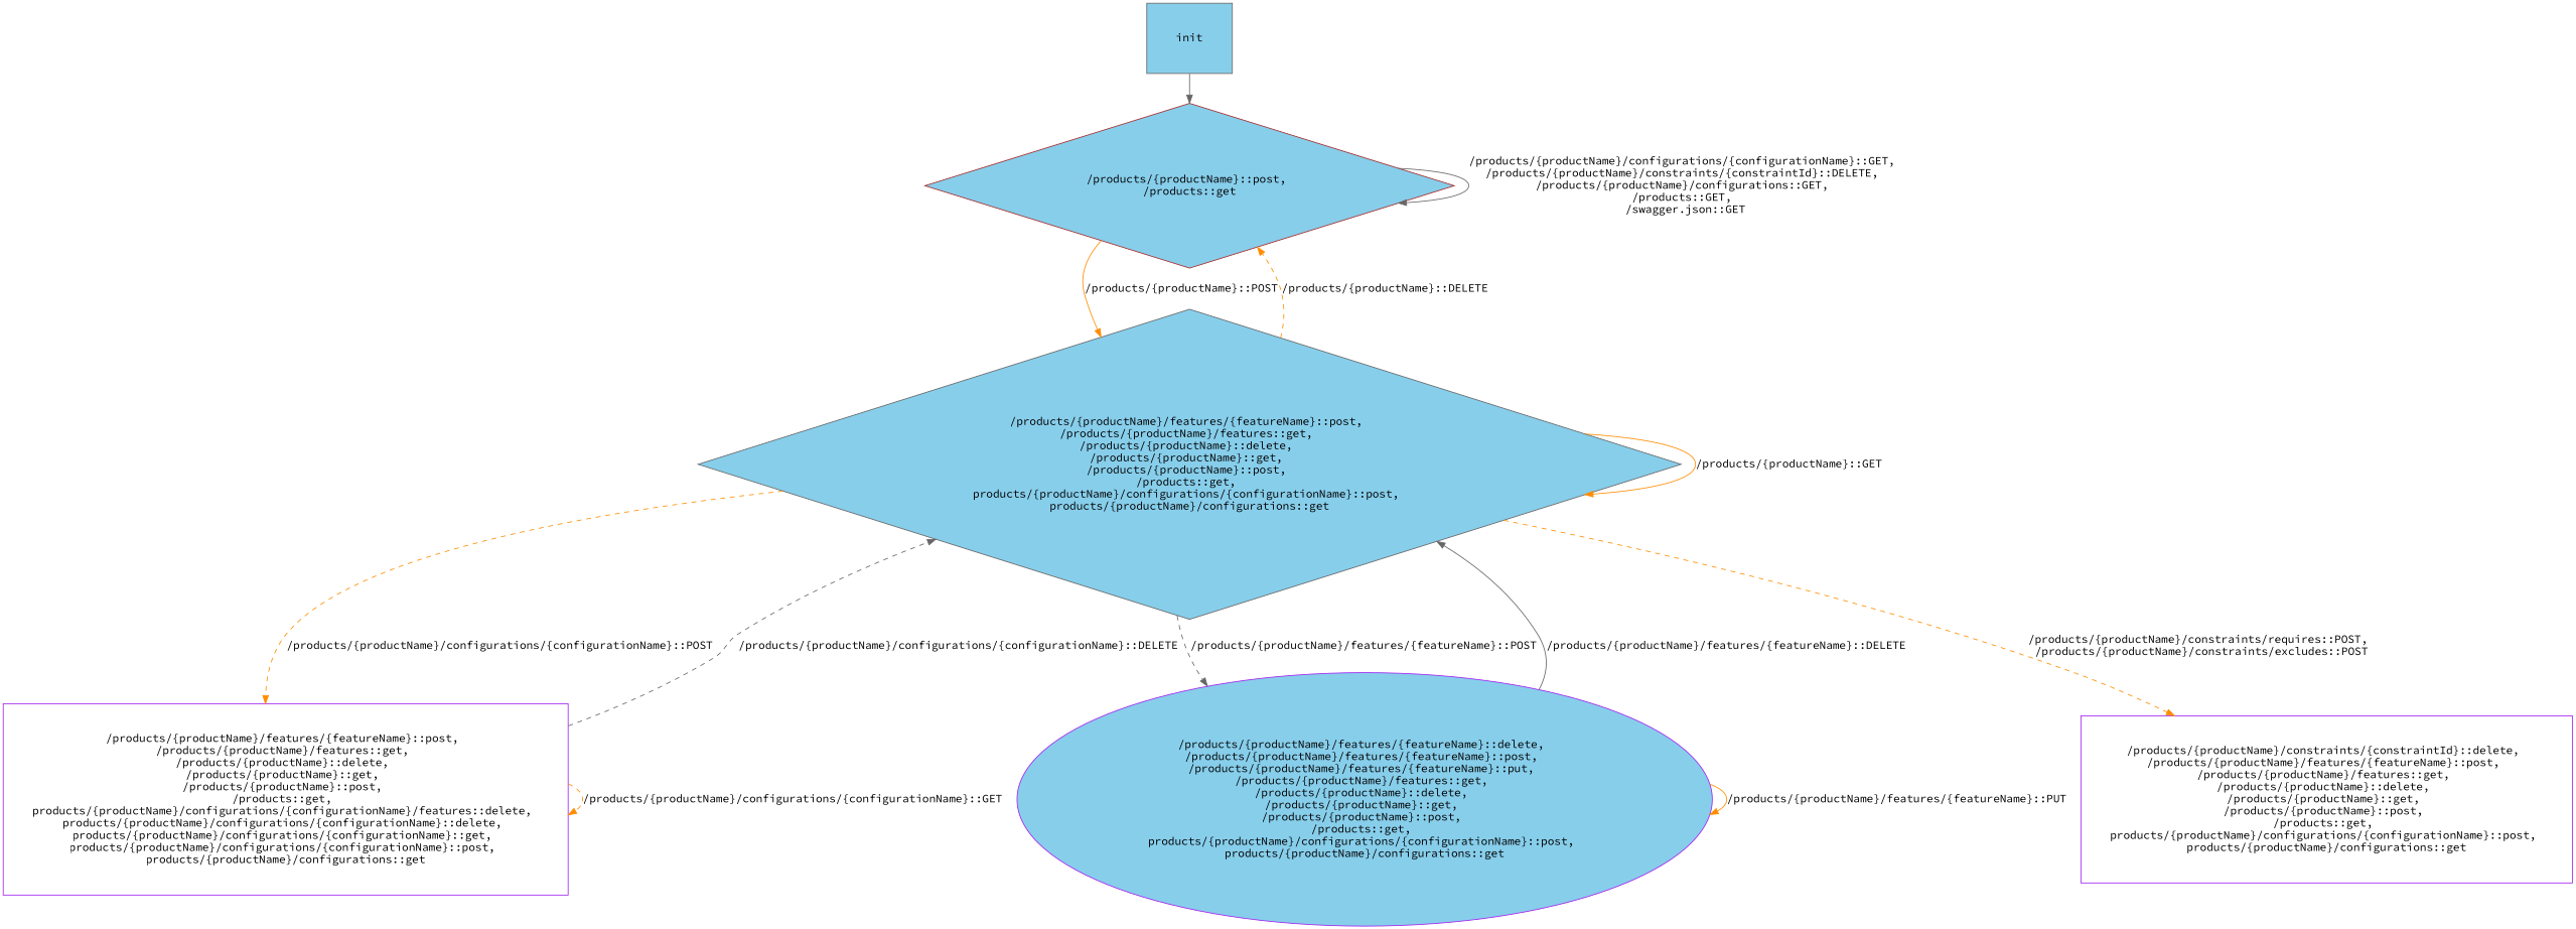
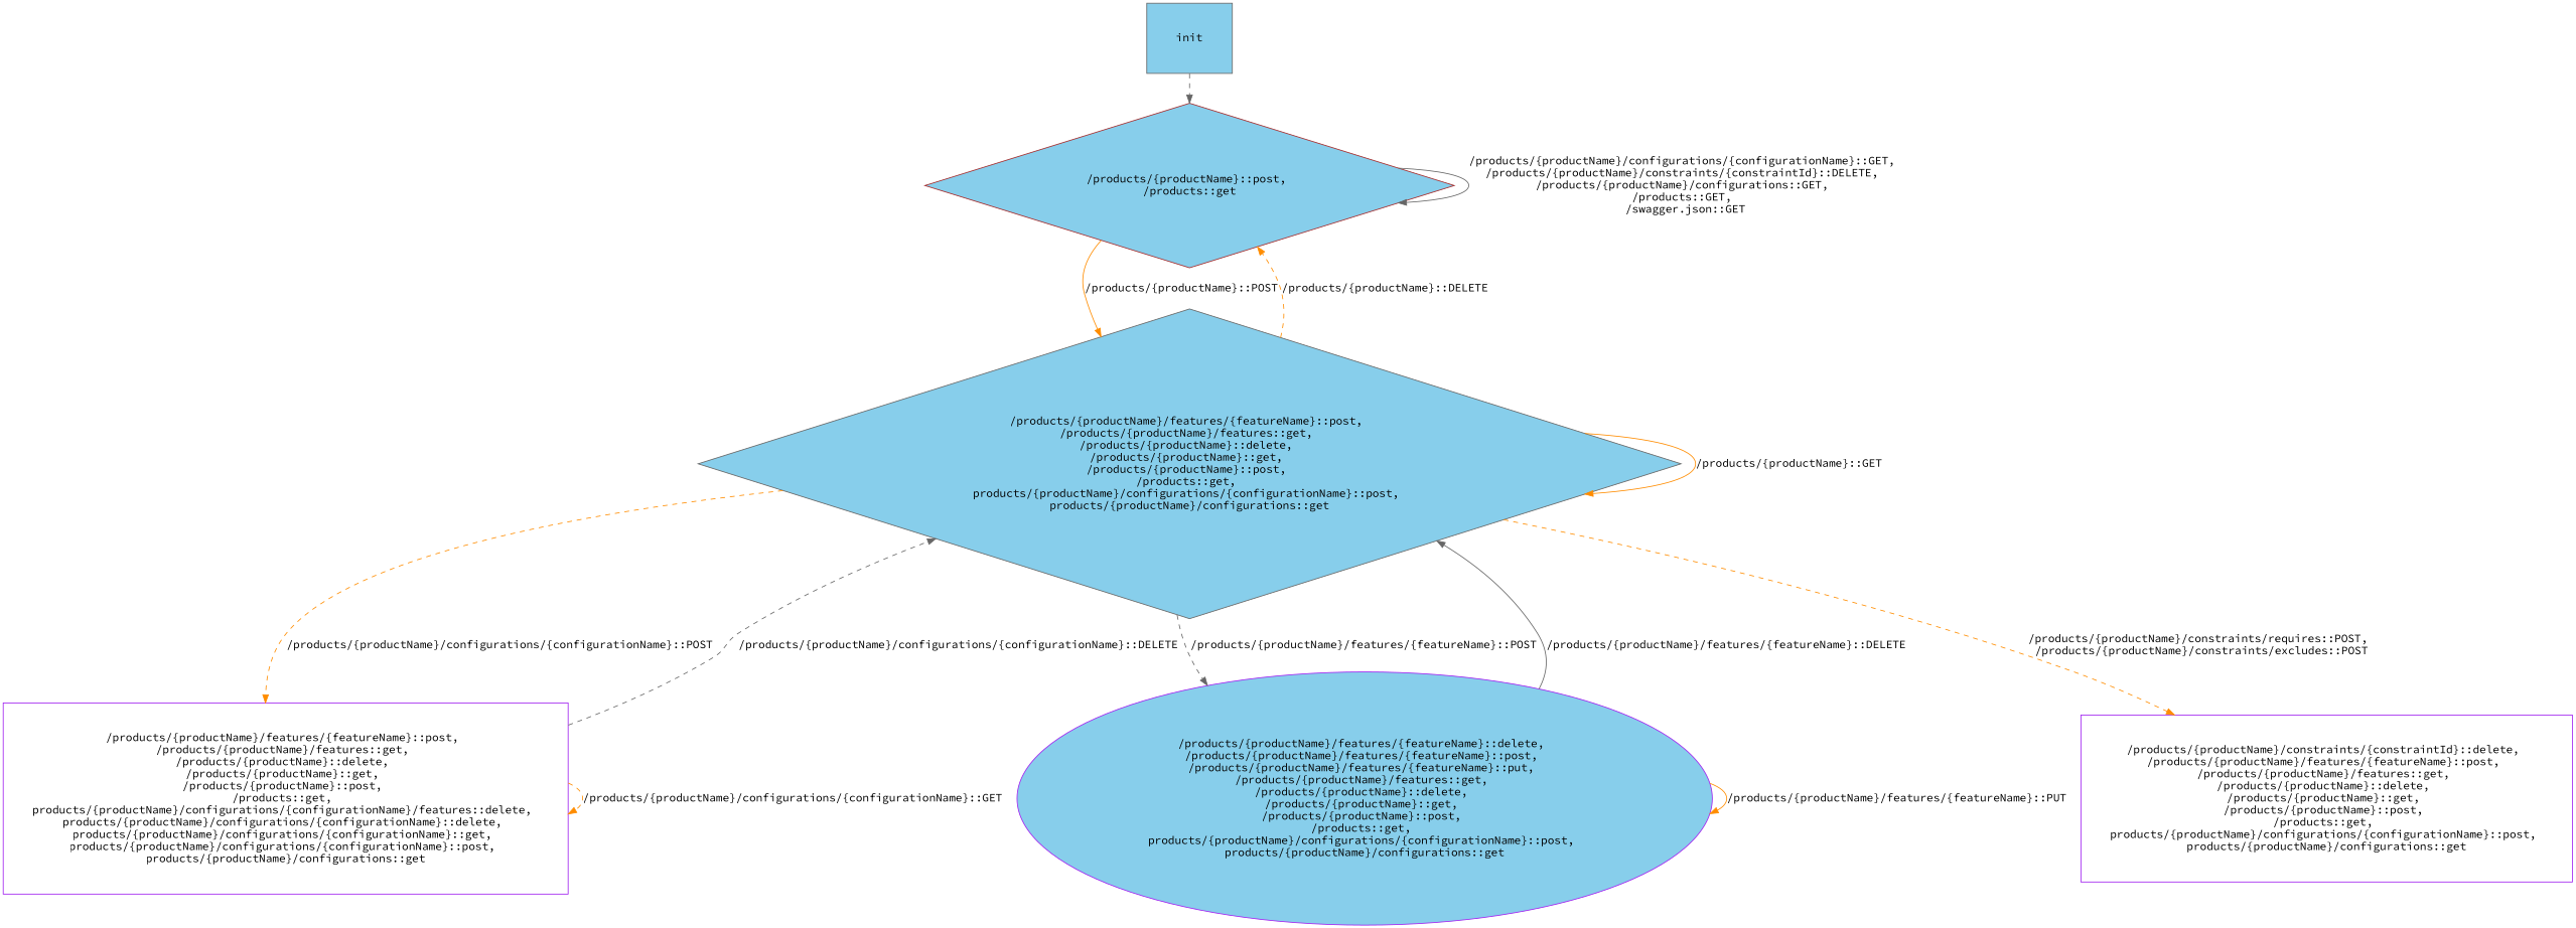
  digraph {
    fontname="Source Code Pro"
    node [margin=0.5 shape=box style=filled fillcolor=skyblue color=purple fontname="Source Code Pro"]
    edge [color=darkorange style=solid fontname="Source Code Pro"]
    init [color=gray40]
    "/products/{productName}::post, \n/products::get" [color=brown shape=diamond]
    "/products/{productName}/features/{featureName}::post, \n/products/{productName}/features::get, \n/products/{productName}::delete, \n/products/{productName}::get, \n/products/{productName}::post, \n/products::get, \nproducts/{productName}/configurations/{configurationName}::post, \nproducts/{productName}/configurations::get" [color=gray40 shape=diamond]
    "/products/{productName}/features/{featureName}::post, \n/products/{productName}/features::get, \n/products/{productName}::delete, \n/products/{productName}::get, \n/products/{productName}::post, \n/products::get, \nproducts/{productName}/configurations/{configurationName}/features::delete, \nproducts/{productName}/configurations/{configurationName}::delete, \nproducts/{productName}/configurations/{configurationName}::get, \nproducts/{productName}/configurations/{configurationName}::post, \nproducts/{productName}/configurations::get" [fillcolor=white]
    "/products/{productName}/features/{featureName}::delete, \n/products/{productName}/features/{featureName}::post, \n/products/{productName}/features/{featureName}::put, \n/products/{productName}/features::get, \n/products/{productName}::delete, \n/products/{productName}::get, \n/products/{productName}::post, \n/products::get, \nproducts/{productName}/configurations/{configurationName}::post, \nproducts/{productName}/configurations::get" [shape=ellipse]
    "/products/{productName}/constraints/{constraintId}::delete, \n/products/{productName}/features/{featureName}::post, \n/products/{productName}/features::get, \n/products/{productName}::delete, \n/products/{productName}::get, \n/products/{productName}::post, \n/products::get, \nproducts/{productName}/configurations/{configurationName}::post, \nproducts/{productName}/configurations::get" [fillcolor=white]
-   init -> "/products/{productName}::post, \n/products::get" [color=gray40]
+   init -> "/products/{productName}::post, \n/products::get" [color=gray40 style=dashed]
    "/products/{productName}::post, \n/products::get" -> "/products/{productName}::post, \n/products::get" [label="/products/{productName}/configurations/{configurationName}::GET, \n/products/{productName}/constraints/{constraintId}::DELETE, \n/products/{productName}/configurations::GET, \n/products::GET, \n/swagger.json::GET" color=gray40]
    "/products/{productName}::post, \n/products::get" -> "/products/{productName}/features/{featureName}::post, \n/products/{productName}/features::get, \n/products/{productName}::delete, \n/products/{productName}::get, \n/products/{productName}::post, \n/products::get, \nproducts/{productName}/configurations/{configurationName}::post, \nproducts/{productName}/configurations::get" [label="/products/{productName}::POST"]
    "/products/{productName}/features/{featureName}::post, \n/products/{productName}/features::get, \n/products/{productName}::delete, \n/products/{productName}::get, \n/products/{productName}::post, \n/products::get, \nproducts/{productName}/configurations/{configurationName}::post, \nproducts/{productName}/configurations::get" -> "/products/{productName}::post, \n/products::get" [label="/products/{productName}::DELETE" style=dashed]
    "/products/{productName}/features/{featureName}::post, \n/products/{productName}/features::get, \n/products/{productName}::delete, \n/products/{productName}::get, \n/products/{productName}::post, \n/products::get, \nproducts/{productName}/configurations/{configurationName}::post, \nproducts/{productName}/configurations::get" -> "/products/{productName}/features/{featureName}::post, \n/products/{productName}/features::get, \n/products/{productName}::delete, \n/products/{productName}::get, \n/products/{productName}::post, \n/products::get, \nproducts/{productName}/configurations/{configurationName}::post, \nproducts/{productName}/configurations::get" [label="/products/{productName}::GET"]
    "/products/{productName}/features/{featureName}::post, \n/products/{productName}/features::get, \n/products/{productName}::delete, \n/products/{productName}::get, \n/products/{productName}::post, \n/products::get, \nproducts/{productName}/configurations/{configurationName}::post, \nproducts/{productName}/configurations::get" -> "/products/{productName}/features/{featureName}::post, \n/products/{productName}/features::get, \n/products/{productName}::delete, \n/products/{productName}::get, \n/products/{productName}::post, \n/products::get, \nproducts/{productName}/configurations/{configurationName}/features::delete, \nproducts/{productName}/configurations/{configurationName}::delete, \nproducts/{productName}/configurations/{configurationName}::get, \nproducts/{productName}/configurations/{configurationName}::post, \nproducts/{productName}/configurations::get" [label="/products/{productName}/configurations/{configurationName}::POST" style=dashed]
    "/products/{productName}/features/{featureName}::post, \n/products/{productName}/features::get, \n/products/{productName}::delete, \n/products/{productName}::get, \n/products/{productName}::post, \n/products::get, \nproducts/{productName}/configurations/{configurationName}::post, \nproducts/{productName}/configurations::get" -> "/products/{productName}/features/{featureName}::delete, \n/products/{productName}/features/{featureName}::post, \n/products/{productName}/features/{featureName}::put, \n/products/{productName}/features::get, \n/products/{productName}::delete, \n/products/{productName}::get, \n/products/{productName}::post, \n/products::get, \nproducts/{productName}/configurations/{configurationName}::post, \nproducts/{productName}/configurations::get" [label="/products/{productName}/features/{featureName}::POST" color=gray40 style=dashed]
    "/products/{productName}/features/{featureName}::post, \n/products/{productName}/features::get, \n/products/{productName}::delete, \n/products/{productName}::get, \n/products/{productName}::post, \n/products::get, \nproducts/{productName}/configurations/{configurationName}::post, \nproducts/{productName}/configurations::get" -> "/products/{productName}/constraints/{constraintId}::delete, \n/products/{productName}/features/{featureName}::post, \n/products/{productName}/features::get, \n/products/{productName}::delete, \n/products/{productName}::get, \n/products/{productName}::post, \n/products::get, \nproducts/{productName}/configurations/{configurationName}::post, \nproducts/{productName}/configurations::get" [label="/products/{productName}/constraints/requires::POST, \n/products/{productName}/constraints/excludes::POST" style=dashed]
    "/products/{productName}/features/{featureName}::post, \n/products/{productName}/features::get, \n/products/{productName}::delete, \n/products/{productName}::get, \n/products/{productName}::post, \n/products::get, \nproducts/{productName}/configurations/{configurationName}/features::delete, \nproducts/{productName}/configurations/{configurationName}::delete, \nproducts/{productName}/configurations/{configurationName}::get, \nproducts/{productName}/configurations/{configurationName}::post, \nproducts/{productName}/configurations::get" -> "/products/{productName}/features/{featureName}::post, \n/products/{productName}/features::get, \n/products/{productName}::delete, \n/products/{productName}::get, \n/products/{productName}::post, \n/products::get, \nproducts/{productName}/configurations/{configurationName}::post, \nproducts/{productName}/configurations::get" [label="/products/{productName}/configurations/{configurationName}::DELETE" color=gray40 style=dashed]
    "/products/{productName}/features/{featureName}::post, \n/products/{productName}/features::get, \n/products/{productName}::delete, \n/products/{productName}::get, \n/products/{productName}::post, \n/products::get, \nproducts/{productName}/configurations/{configurationName}/features::delete, \nproducts/{productName}/configurations/{configurationName}::delete, \nproducts/{productName}/configurations/{configurationName}::get, \nproducts/{productName}/configurations/{configurationName}::post, \nproducts/{productName}/configurations::get" -> "/products/{productName}/features/{featureName}::post, \n/products/{productName}/features::get, \n/products/{productName}::delete, \n/products/{productName}::get, \n/products/{productName}::post, \n/products::get, \nproducts/{productName}/configurations/{configurationName}/features::delete, \nproducts/{productName}/configurations/{configurationName}::delete, \nproducts/{productName}/configurations/{configurationName}::get, \nproducts/{productName}/configurations/{configurationName}::post, \nproducts/{productName}/configurations::get" [label="/products/{productName}/configurations/{configurationName}::GET" style=dashed]
    "/products/{productName}/features/{featureName}::delete, \n/products/{productName}/features/{featureName}::post, \n/products/{productName}/features/{featureName}::put, \n/products/{productName}/features::get, \n/products/{productName}::delete, \n/products/{productName}::get, \n/products/{productName}::post, \n/products::get, \nproducts/{productName}/configurations/{configurationName}::post, \nproducts/{productName}/configurations::get" -> "/products/{productName}/features/{featureName}::post, \n/products/{productName}/features::get, \n/products/{productName}::delete, \n/products/{productName}::get, \n/products/{productName}::post, \n/products::get, \nproducts/{productName}/configurations/{configurationName}::post, \nproducts/{productName}/configurations::get" [label="/products/{productName}/features/{featureName}::DELETE" color=gray40]
    "/products/{productName}/features/{featureName}::delete, \n/products/{productName}/features/{featureName}::post, \n/products/{productName}/features/{featureName}::put, \n/products/{productName}/features::get, \n/products/{productName}::delete, \n/products/{productName}::get, \n/products/{productName}::post, \n/products::get, \nproducts/{productName}/configurations/{configurationName}::post, \nproducts/{productName}/configurations::get" -> "/products/{productName}/features/{featureName}::delete, \n/products/{productName}/features/{featureName}::post, \n/products/{productName}/features/{featureName}::put, \n/products/{productName}/features::get, \n/products/{productName}::delete, \n/products/{productName}::get, \n/products/{productName}::post, \n/products::get, \nproducts/{productName}/configurations/{configurationName}::post, \nproducts/{productName}/configurations::get" [label="/products/{productName}/features/{featureName}::PUT"]
  }
